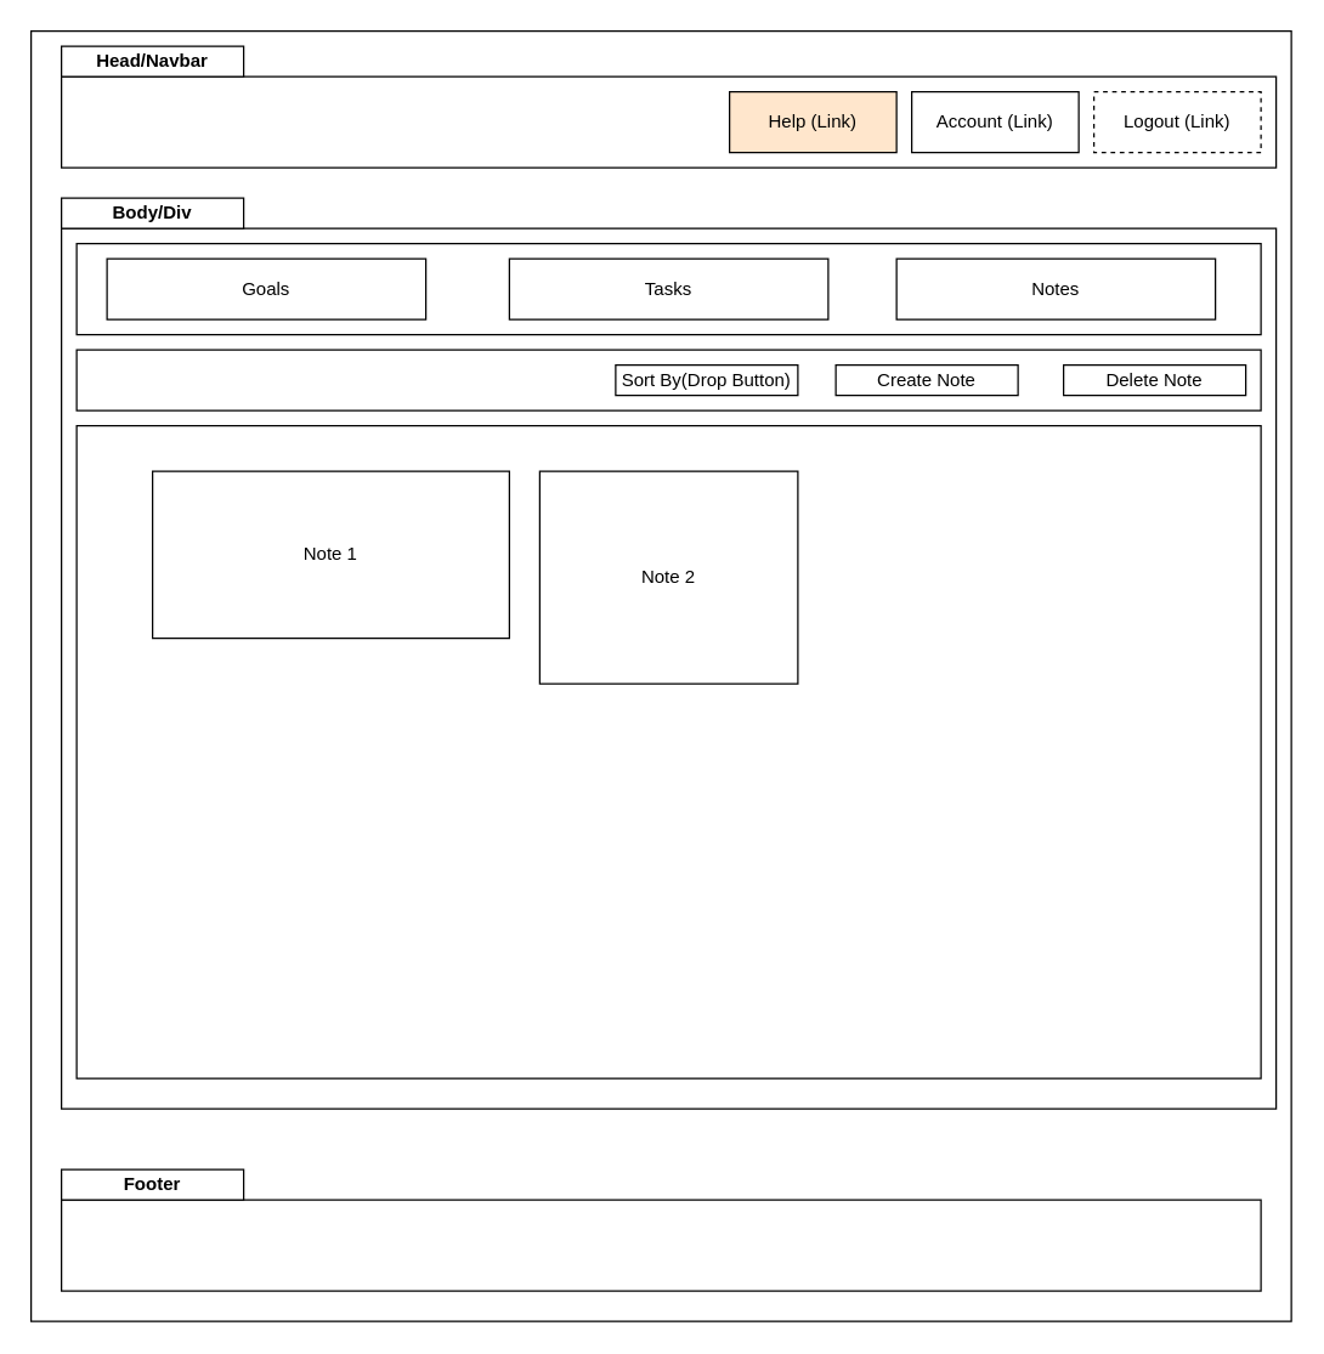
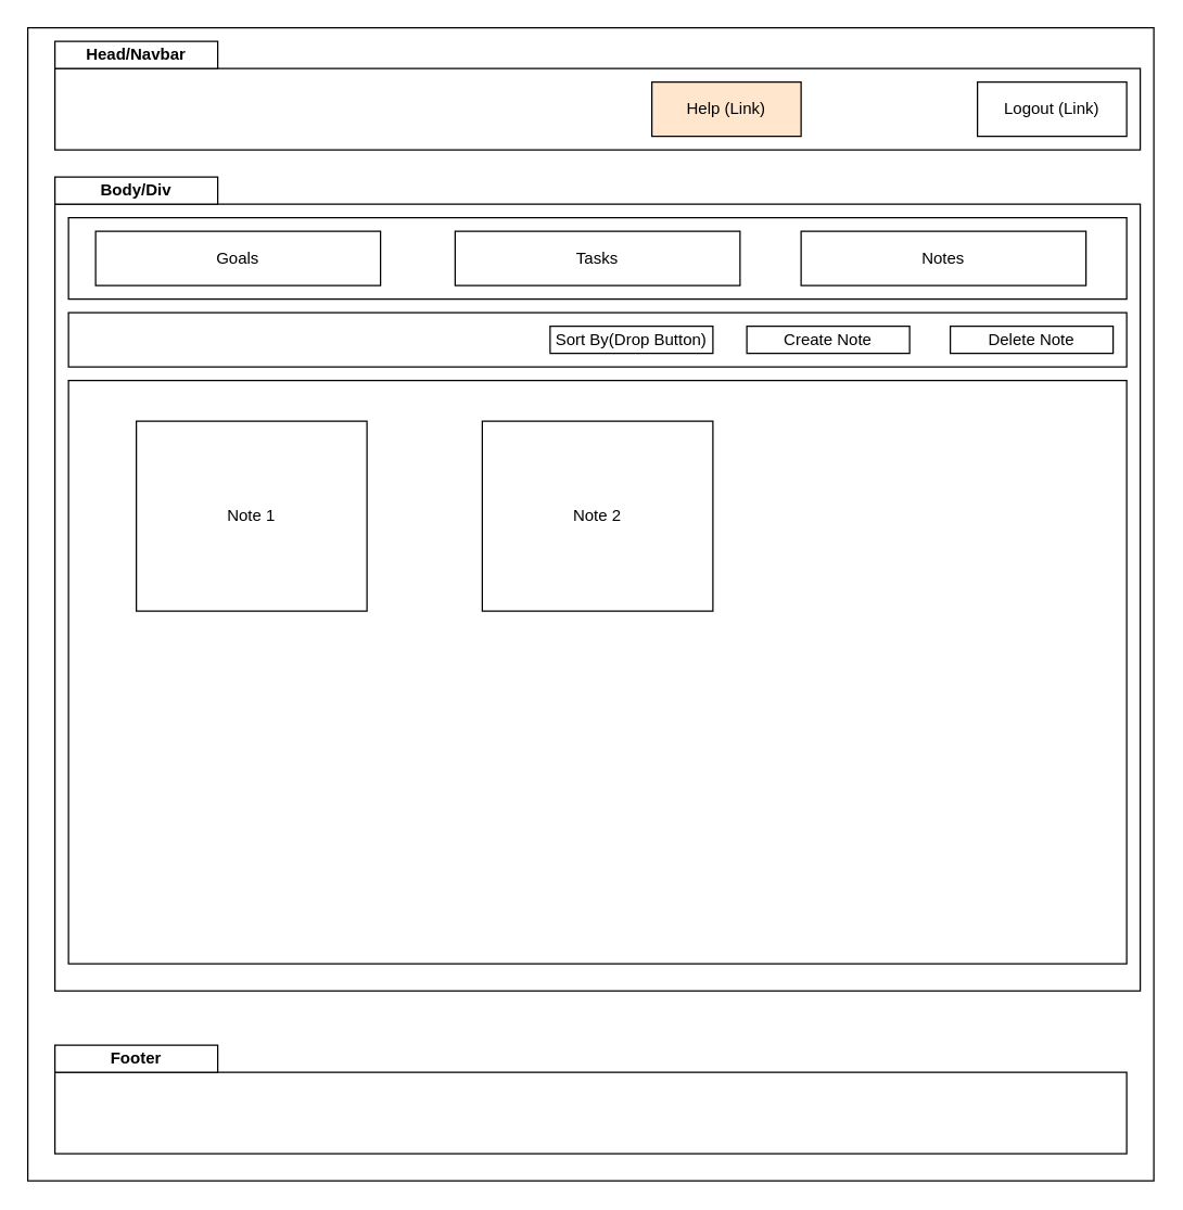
  <mxCell id="0" />
  <mxCell id="1" parent="0" />
  <mxCell id="2" value="" style="rounded=0;whiteSpace=wrap;html=1;" parent="1" vertex="1"><mxGeometry x="20" y="20" width="830" height="850" as="geometry" /></mxCell>
  <mxCell id="3" value="" style="rounded=0;whiteSpace=wrap;html=1;" parent="1" vertex="1"><mxGeometry x="40" y="50" width="800" height="60" as="geometry" /></mxCell>
  <mxCell id="4" value="&lt;b&gt;Head/Navbar&lt;/b&gt;" style="rounded=0;whiteSpace=wrap;html=1;" parent="1" vertex="1"><mxGeometry x="40" y="30" width="120" height="20" as="geometry" /></mxCell>
- <mxCell id="5" value="Logout&amp;nbsp;(Link)" style="rounded=0;whiteSpace=wrap;html=1;dashed=1;" parent="1" vertex="1"><mxGeometry x="720" y="60" width="110" height="40" as="geometry" /></mxCell>
- <mxCell id="6" value="Account&amp;nbsp;(Link)" style="rounded=0;whiteSpace=wrap;html=1;" parent="1" vertex="1"><mxGeometry x="600" y="60" width="110" height="40" as="geometry" /></mxCell>
+ <mxCell id="5" value="Logout&amp;nbsp;(Link)" style="rounded=0;whiteSpace=wrap;html=1;" parent="1" vertex="1"><mxGeometry x="720" y="60" width="110" height="40" as="geometry" /></mxCell>
  <mxCell id="7" value="" style="rounded=0;whiteSpace=wrap;html=1;" parent="1" vertex="1"><mxGeometry x="40" y="150" width="800" height="580" as="geometry" /></mxCell>
  <mxCell id="8" value="&lt;b&gt;Body/Div&lt;/b&gt;" style="rounded=0;whiteSpace=wrap;html=1;" parent="1" vertex="1"><mxGeometry x="40" y="130" width="120" height="20" as="geometry" /></mxCell>
  <mxCell id="9" value="" style="rounded=0;whiteSpace=wrap;html=1;" parent="1" vertex="1"><mxGeometry x="50" y="160" width="780" height="60" as="geometry" /></mxCell>
  <mxCell id="10" value="Goals" style="rounded=0;whiteSpace=wrap;html=1;" parent="1" vertex="1"><mxGeometry x="70" y="170" width="210" height="40" as="geometry" /></mxCell>
  <mxCell id="11" value="Tasks" style="rounded=0;whiteSpace=wrap;html=1;" parent="1" vertex="1"><mxGeometry x="335" y="170" width="210" height="40" as="geometry" /></mxCell>
  <mxCell id="12" value="Notes" style="rounded=0;whiteSpace=wrap;html=1;" parent="1" vertex="1"><mxGeometry x="590" y="170" width="210" height="40" as="geometry" /></mxCell>
  <mxCell id="13" value="" style="rounded=0;whiteSpace=wrap;html=1;" parent="1" vertex="1"><mxGeometry x="50" y="280" width="780" height="430" as="geometry" /></mxCell>
  <mxCell id="14" value="" style="rounded=0;whiteSpace=wrap;html=1;align=left;" parent="1" vertex="1"><mxGeometry x="40" y="790" width="790" height="60" as="geometry" /></mxCell>
  <mxCell id="15" value="&lt;b&gt;Footer&lt;/b&gt;" style="rounded=0;whiteSpace=wrap;html=1;" parent="1" vertex="1"><mxGeometry x="40" y="770" width="120" height="20" as="geometry" /></mxCell>
- <mxCell id="16" value="Note 1" style="rounded=0;whiteSpace=wrap;html=1;" parent="1" vertex="1"><mxGeometry x="100" y="310" width="235" height="110" as="geometry" /></mxCell>
+ <mxCell id="16" value="Note 1" style="rounded=0;whiteSpace=wrap;html=1;" parent="1" vertex="1"><mxGeometry x="100" y="310" width="170" height="140" as="geometry" /></mxCell>
  <mxCell id="17" value="Help&amp;nbsp;(Link)" style="rounded=0;whiteSpace=wrap;html=1;fillColor=#ffe6cc;" parent="1" vertex="1"><mxGeometry x="480" y="60" width="110" height="40" as="geometry" /></mxCell>
  <mxCell id="18" value="&amp;nbsp;" style="rounded=0;whiteSpace=wrap;html=1;align=left;" parent="1" vertex="1"><mxGeometry x="50" y="230" width="780" height="40" as="geometry" /></mxCell>
  <mxCell id="19" value="Note 2" style="rounded=0;whiteSpace=wrap;html=1;" parent="1" vertex="1"><mxGeometry x="355" y="310" width="170" height="140" as="geometry" /></mxCell>
  <mxCell id="20" value="Create Note" style="rounded=0;whiteSpace=wrap;html=1;" parent="1" vertex="1"><mxGeometry x="550" y="240" width="120" height="20" as="geometry" /></mxCell>
  <mxCell id="21" value="Delete Note" style="rounded=0;whiteSpace=wrap;html=1;" vertex="1" parent="1"><mxGeometry x="700" y="240" width="120" height="20" as="geometry" /></mxCell>
  <mxCell id="22" value="Sort By(Drop Button)" style="rounded=0;whiteSpace=wrap;html=1;" vertex="1" parent="1"><mxGeometry x="405" y="240" width="120" height="20" as="geometry" /></mxCell>
